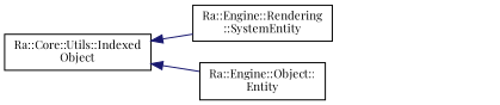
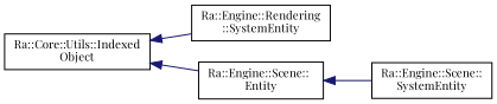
  digraph {
    fontname="Playfair Display"
    rankdir=LR
    node [color=black fillcolor=white fontname="Playfair Display" fontsize=10 shape=record style=filled]
    edge [color=midnightblue dir=back fontname="Playfair Display" fontsize=10 labelfontname=Helvetica labelfontsize=10 style=solid]
    n1 [height=0.2 label="Ra::Core::Utils::Indexed\lObject" width=0.4]
    n2 [height=0.2 label="Ra::Engine::Rendering\l::SystemEntity" width=0.4]
-   n3 [height=0.2 label="Ra::Engine::Object::\lEntity" width=0.4]
+   n3 [height=0.2 label="Ra::Engine::Scene::\lEntity" width=0.4]
+   n4 [height=0.2 label="Ra::Engine::Scene::\lSystemEntity" width=0.4]
    n1 -> n2
    n1 -> n3
+   n3 -> n4
  }
